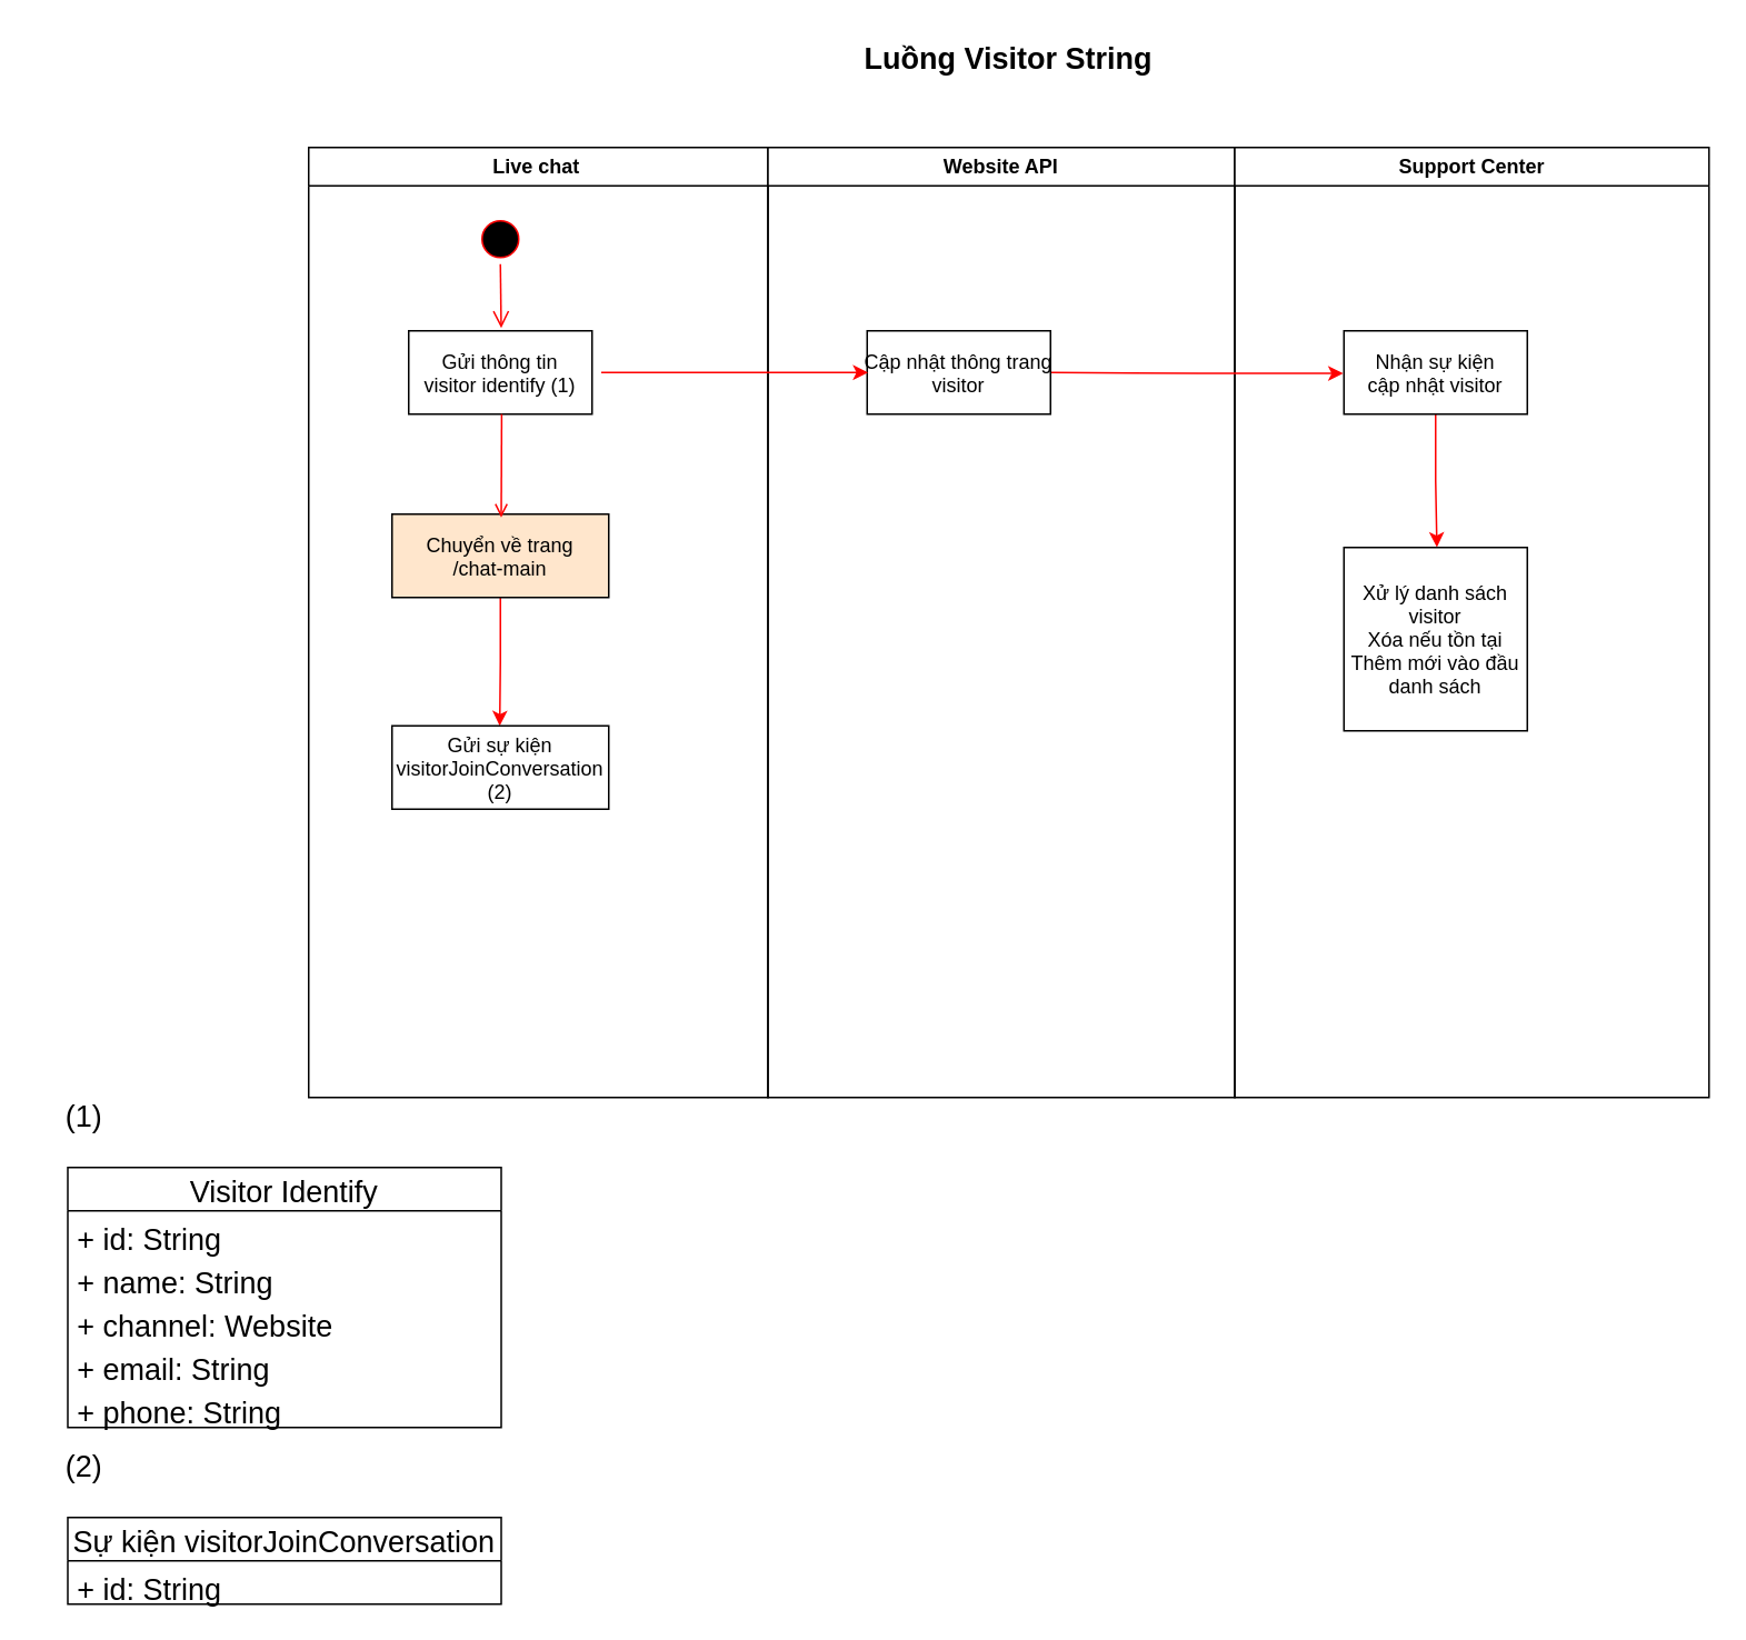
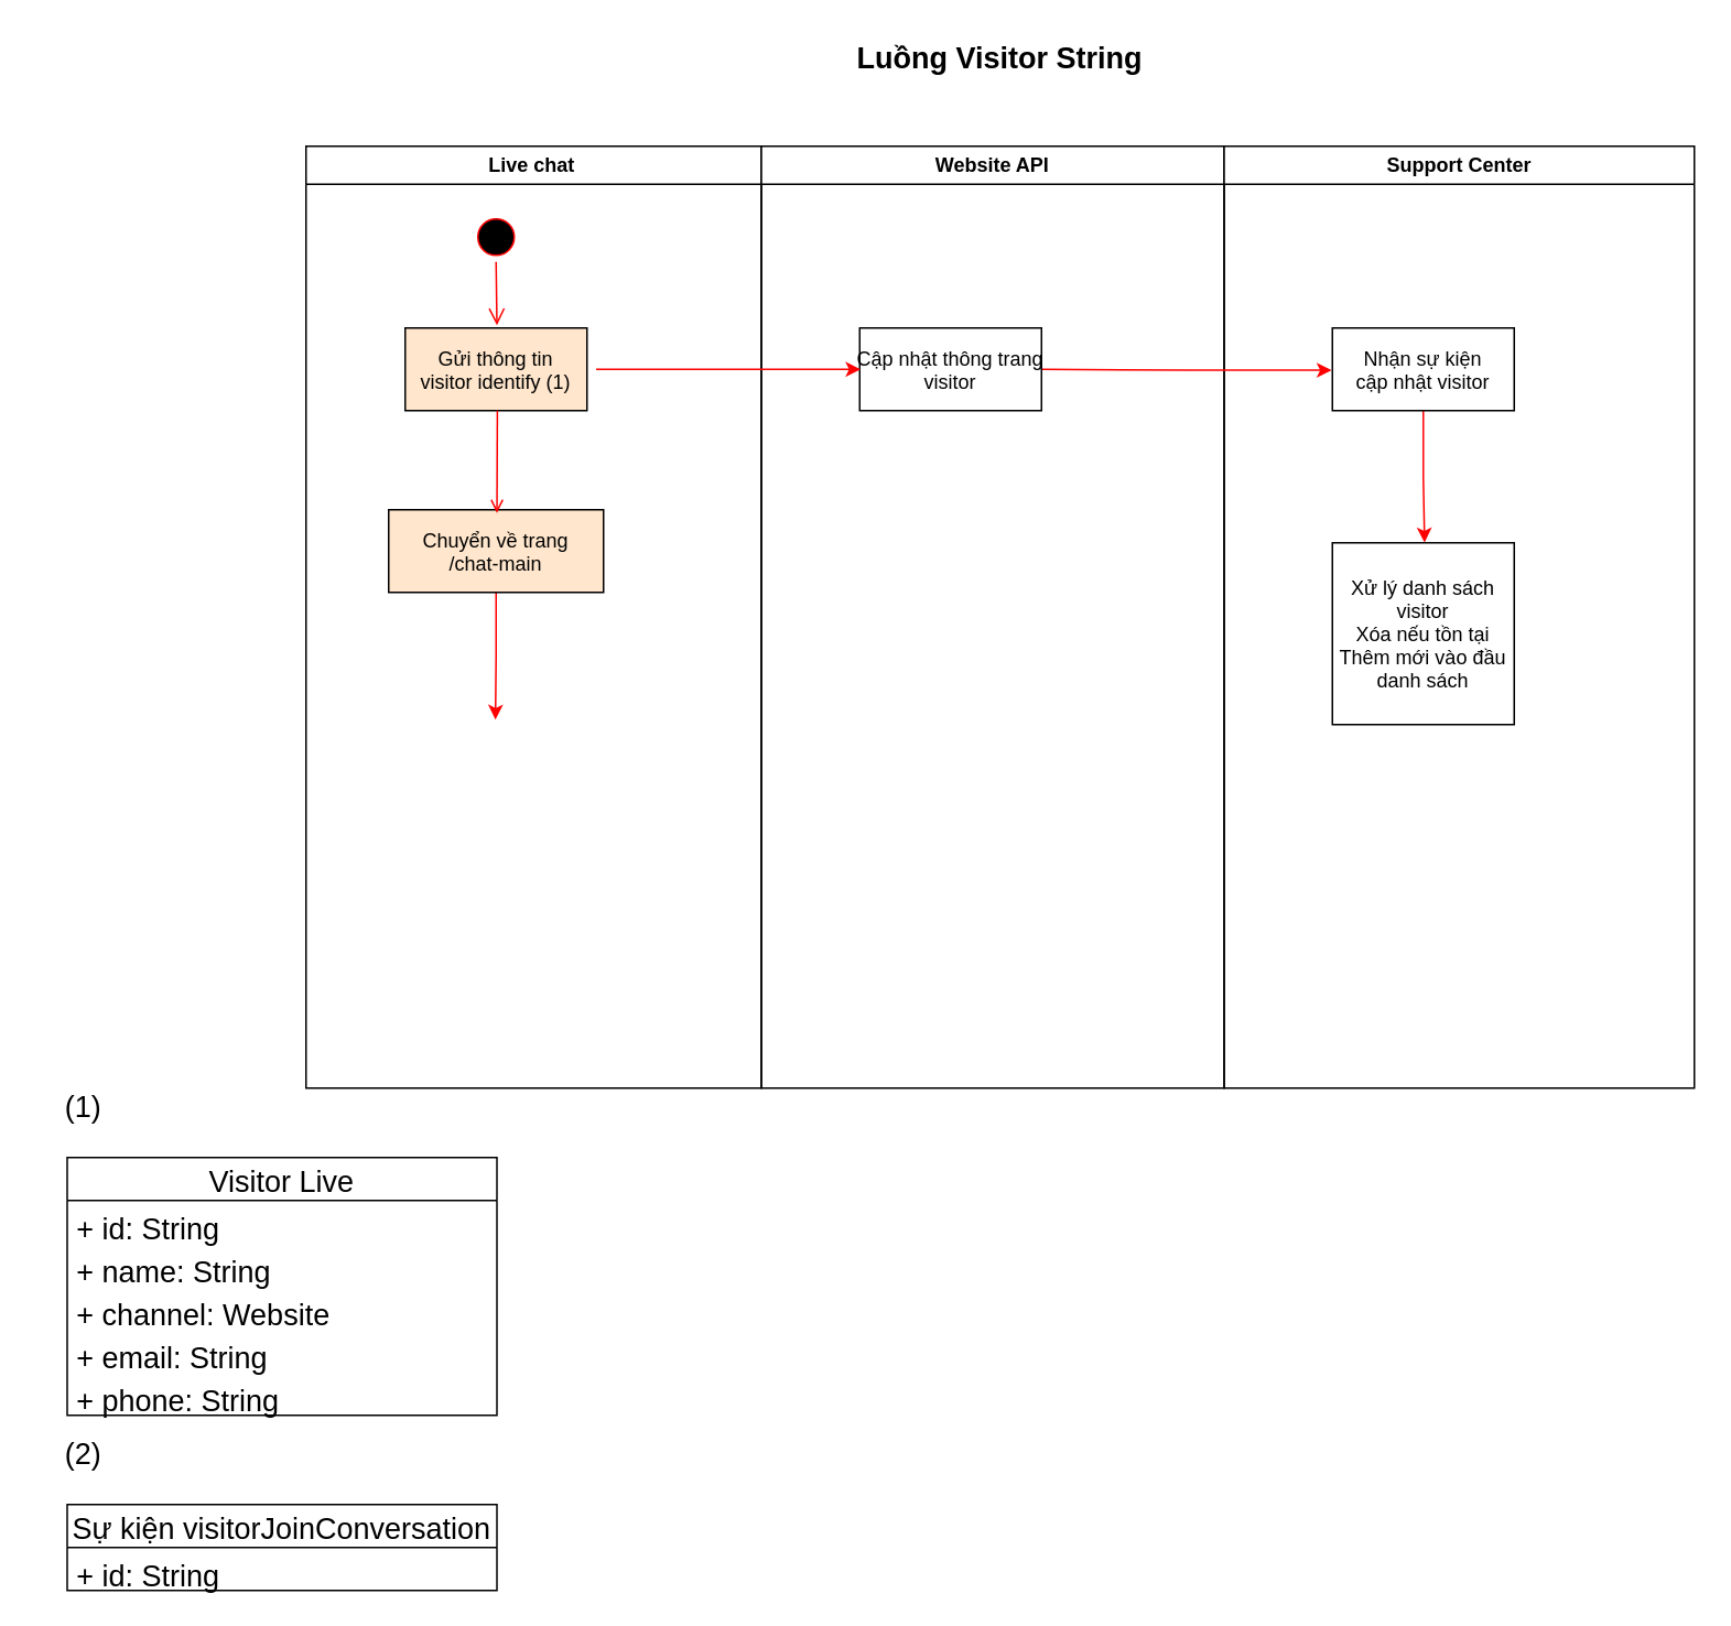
  <mxCell id="0" />
  <mxCell id="1" parent="0" />
  <mxCell id="2" value="Live chat " style="swimlane;whiteSpace=wrap" parent="1" vertex="1"><mxGeometry x="184.5" y="88" width="275.5" height="570" as="geometry"><mxRectangle x="164.5" y="128" width="100" height="30" as="alternateBounds" /></mxGeometry></mxCell>
  <mxCell id="3" value="" style="ellipse;shape=startState;fillColor=#000000;strokeColor=#ff0000;" parent="2" vertex="1"><mxGeometry x="100" y="40" width="30" height="30" as="geometry" /></mxCell>
  <mxCell id="4" value="" style="edgeStyle=elbowEdgeStyle;elbow=horizontal;verticalAlign=bottom;endArrow=open;endSize=8;strokeColor=#FF0000;endFill=1;rounded=0;entryX=0.502;entryY=-0.033;entryDx=0;entryDy=0;entryPerimeter=0;" parent="2" source="3" target="5" edge="1"><mxGeometry x="100" y="40" as="geometry"><mxPoint x="115" y="110" as="targetPoint" /></mxGeometry></mxCell>
- <mxCell id="5" value="Gửi thông tin &#10;visitor identify (1)" style="" parent="2" vertex="1"><mxGeometry x="60" y="110" width="110" height="50" as="geometry" /></mxCell>
+ <mxCell id="5" value="Gửi thông tin &#10;visitor identify (1)" style="fillColor=#ffe6cc;" parent="2" vertex="1"><mxGeometry x="60" y="110" width="110" height="50" as="geometry" /></mxCell>
  <mxCell id="6" value="" style="edgeStyle=orthogonalEdgeStyle;rounded=0;orthogonalLoop=1;jettySize=auto;html=1;entryX=0.497;entryY=-0.06;entryDx=0;entryDy=0;entryPerimeter=0;strokeColor=#FF0000;" edge="1" parent="2" source="7"><mxGeometry relative="1" as="geometry"><mxPoint x="114.61" y="347" as="targetPoint" /></mxGeometry></mxCell>
  <mxCell id="7" value="Chuyển về trang&#10;/chat-main" style="points=[[0.5,0.5,0,0,0]];fillColor=#ffe6cc;" parent="2" vertex="1"><mxGeometry x="50" y="220" width="130" height="50" as="geometry" /></mxCell>
  <mxCell id="8" value="" style="endArrow=open;strokeColor=#FF0000;endFill=1;rounded=0;exitX=0.507;exitY=1;exitDx=0;exitDy=0;exitPerimeter=0;" parent="2" source="5" edge="1"><mxGeometry relative="1" as="geometry"><mxPoint x="115.5" y="162" as="sourcePoint" /><mxPoint x="115.5" y="222" as="targetPoint" /></mxGeometry></mxCell>
- <mxCell id="9" value="Gửi sự kiện &#10;visitorJoinConversation&#10;(2)" style="points=[[0.5,0.5,0,0,0]];fillColor=rgb(255, 255, 255);strokeColor=rgb(0, 0, 0);fontColor=rgb(0, 0, 0);" vertex="1" parent="2"><mxGeometry x="50" y="347" width="130" height="50" as="geometry" /></mxCell>
  <mxCell id="10" value="Website API" style="swimlane;whiteSpace=wrap" parent="1" vertex="1"><mxGeometry x="460" y="88" width="280" height="570" as="geometry" /></mxCell>
  <mxCell id="11" value="Cập nhật thông trang &#10;visitor" style="fillColor=rgb(255, 255, 255);strokeColor=rgb(0, 0, 0);fontColor=rgb(0, 0, 0);" vertex="1" parent="10"><mxGeometry x="59.5" y="110" width="110" height="50" as="geometry" /></mxCell>
  <mxCell id="12" value="Support Center" style="swimlane;whiteSpace=wrap" parent="1" vertex="1"><mxGeometry x="740" y="88" width="284.5" height="570" as="geometry" /></mxCell>
  <mxCell id="13" value="" style="edgeStyle=orthogonalEdgeStyle;rounded=0;orthogonalLoop=1;jettySize=auto;html=1;strokeColor=#FF0000;entryX=0.507;entryY=-0.001;entryDx=0;entryDy=0;entryPerimeter=0;" edge="1" parent="12" source="14" target="15"><mxGeometry relative="1" as="geometry" /></mxCell>
  <mxCell id="14" value="Nhận sự kiện &#10;cập nhật visitor" style="fillColor=rgb(255, 255, 255);strokeColor=rgb(0, 0, 0);fontColor=rgb(0, 0, 0);" vertex="1" parent="12"><mxGeometry x="65.5" y="110" width="110" height="50" as="geometry" /></mxCell>
  <mxCell id="15" value="Xử lý danh sách &#10;visitor&#10;Xóa nếu tồn tại&#10;Thêm mới vào đầu&#10;danh sách" style="fillColor=rgb(255, 255, 255);strokeColor=rgb(0, 0, 0);fontColor=rgb(0, 0, 0);" vertex="1" parent="12"><mxGeometry x="65.5" y="240" width="110" height="110" as="geometry" /></mxCell>
  <mxCell id="16" value="&lt;b&gt;&lt;font style=&quot;font-size: 18px;&quot;&gt;Luồng Visitor String&lt;/font&gt;&lt;/b&gt;" style="text;html=1;strokeColor=none;fillColor=none;align=center;verticalAlign=middle;whiteSpace=wrap;rounded=0;" vertex="1" parent="1"><mxGeometry x="492" y="20" width="225" height="30" as="geometry" /></mxCell>
- <mxCell id="17" value="Visitor Identify" style="swimlane;fontStyle=0;childLayout=stackLayout;horizontal=1;startSize=26;fillColor=none;horizontalStack=0;resizeParent=1;resizeParentMax=0;resizeLast=0;collapsible=1;marginBottom=0;fontSize=18;" vertex="1" parent="1"><mxGeometry x="40" y="700" width="260" height="156" as="geometry" /></mxCell>
+ <mxCell id="17" value="Visitor Live" style="swimlane;fontStyle=0;childLayout=stackLayout;horizontal=1;startSize=26;fillColor=none;horizontalStack=0;resizeParent=1;resizeParentMax=0;resizeLast=0;collapsible=1;marginBottom=0;fontSize=18;" vertex="1" parent="1"><mxGeometry x="40" y="700" width="260" height="156" as="geometry" /></mxCell>
  <mxCell id="18" value="+ id: String" style="text;strokeColor=none;fillColor=none;align=left;verticalAlign=top;spacingLeft=4;spacingRight=4;overflow=hidden;rotatable=0;points=[[0,0.5],[1,0.5]];portConstraint=eastwest;fontSize=18;" vertex="1" parent="17"><mxGeometry y="26" width="260" height="26" as="geometry" /></mxCell>
  <mxCell id="19" value="+ name: String" style="text;strokeColor=none;fillColor=none;align=left;verticalAlign=top;spacingLeft=4;spacingRight=4;overflow=hidden;rotatable=0;points=[[0,0.5],[1,0.5]];portConstraint=eastwest;fontSize=18;" vertex="1" parent="17"><mxGeometry y="52" width="260" height="26" as="geometry" /></mxCell>
  <mxCell id="20" value="+ channel: Website" style="text;strokeColor=none;fillColor=none;align=left;verticalAlign=top;spacingLeft=4;spacingRight=4;overflow=hidden;rotatable=0;points=[[0,0.5],[1,0.5]];portConstraint=eastwest;fontSize=18;" vertex="1" parent="17"><mxGeometry y="78" width="260" height="26" as="geometry" /></mxCell>
  <mxCell id="21" value="+ email: String" style="text;strokeColor=none;fillColor=none;align=left;verticalAlign=top;spacingLeft=4;spacingRight=4;overflow=hidden;rotatable=0;points=[[0,0.5],[1,0.5]];portConstraint=eastwest;fontSize=18;" vertex="1" parent="17"><mxGeometry y="104" width="260" height="26" as="geometry" /></mxCell>
  <mxCell id="22" value="+ phone: String" style="text;strokeColor=none;fillColor=none;align=left;verticalAlign=top;spacingLeft=4;spacingRight=4;overflow=hidden;rotatable=0;points=[[0,0.5],[1,0.5]];portConstraint=eastwest;fontSize=18;" vertex="1" parent="17"><mxGeometry y="130" width="260" height="26" as="geometry" /></mxCell>
  <mxCell id="23" value="(1)" style="text;html=1;strokeColor=none;fillColor=none;align=center;verticalAlign=middle;whiteSpace=wrap;rounded=0;fontSize=18;" vertex="1" parent="1"><mxGeometry x="20" y="655" width="60" height="30" as="geometry" /></mxCell>
  <mxCell id="24" value="Sự kiện visitorJoinConversation" style="swimlane;fontStyle=0;childLayout=stackLayout;horizontal=1;startSize=26;fillColor=none;horizontalStack=0;resizeParent=1;resizeParentMax=0;resizeLast=0;collapsible=1;marginBottom=0;fontSize=18;" vertex="1" parent="1"><mxGeometry x="40" y="910" width="260" height="52" as="geometry" /></mxCell>
  <mxCell id="25" value="+ id: String" style="text;strokeColor=none;fillColor=none;align=left;verticalAlign=top;spacingLeft=4;spacingRight=4;overflow=hidden;rotatable=0;points=[[0,0.5],[1,0.5]];portConstraint=eastwest;fontSize=18;" vertex="1" parent="24"><mxGeometry y="26" width="260" height="26" as="geometry" /></mxCell>
  <mxCell id="26" value="(2)" style="text;html=1;strokeColor=none;fillColor=none;align=center;verticalAlign=middle;whiteSpace=wrap;rounded=0;fontSize=18;" vertex="1" parent="1"><mxGeometry x="20" y="865" width="60" height="30" as="geometry" /></mxCell>
  <mxCell id="27" value="" style="edgeStyle=orthogonalEdgeStyle;rounded=0;orthogonalLoop=1;jettySize=auto;html=1;strokeColor=#FF0000;" edge="1" parent="1"><mxGeometry relative="1" as="geometry"><mxPoint x="360" y="223" as="sourcePoint" /><mxPoint x="520" y="223" as="targetPoint" /></mxGeometry></mxCell>
  <mxCell id="28" value="" style="edgeStyle=orthogonalEdgeStyle;rounded=0;orthogonalLoop=1;jettySize=auto;html=1;strokeColor=#FF0000;entryX=-0.004;entryY=0.511;entryDx=0;entryDy=0;entryPerimeter=0;" edge="1" parent="1" target="14"><mxGeometry relative="1" as="geometry"><mxPoint x="630" y="223" as="sourcePoint" /></mxGeometry></mxCell>
